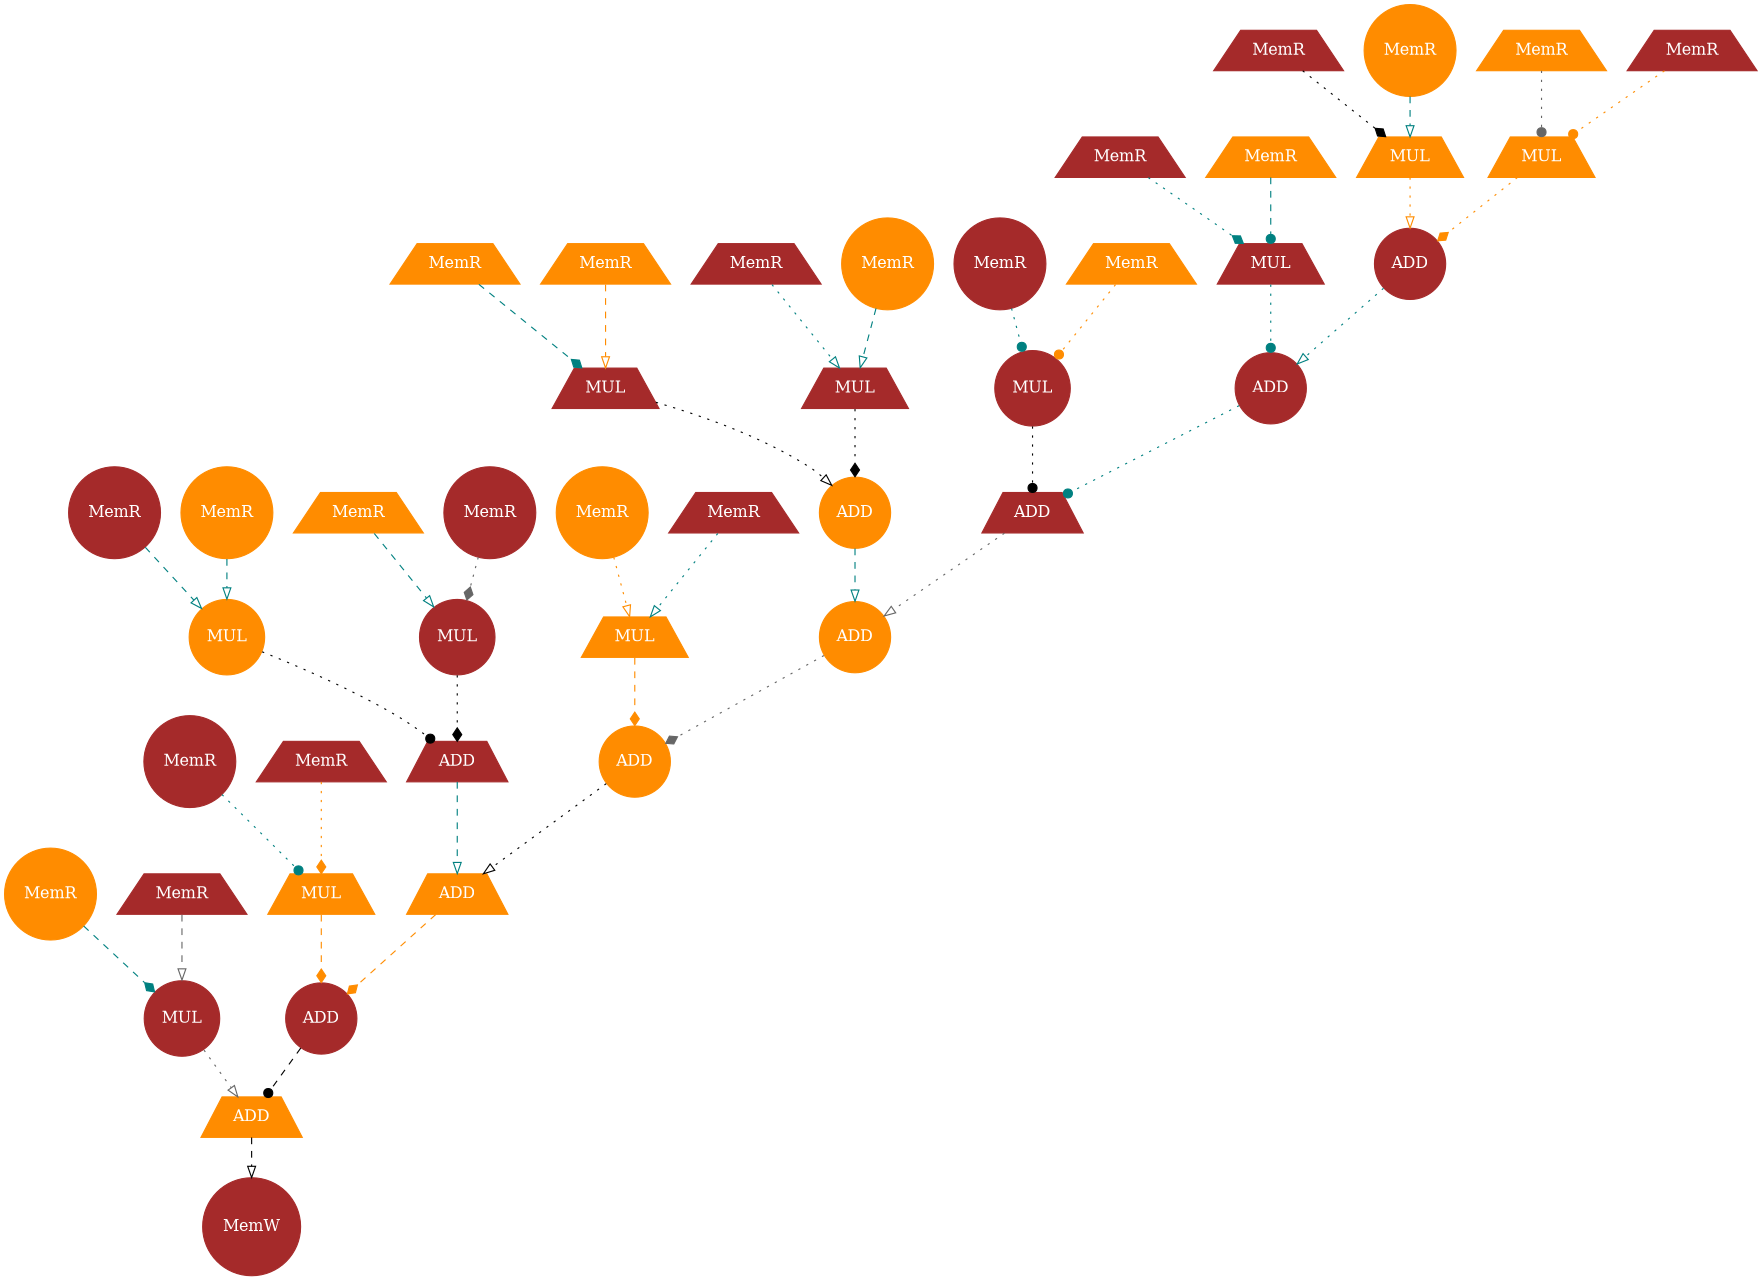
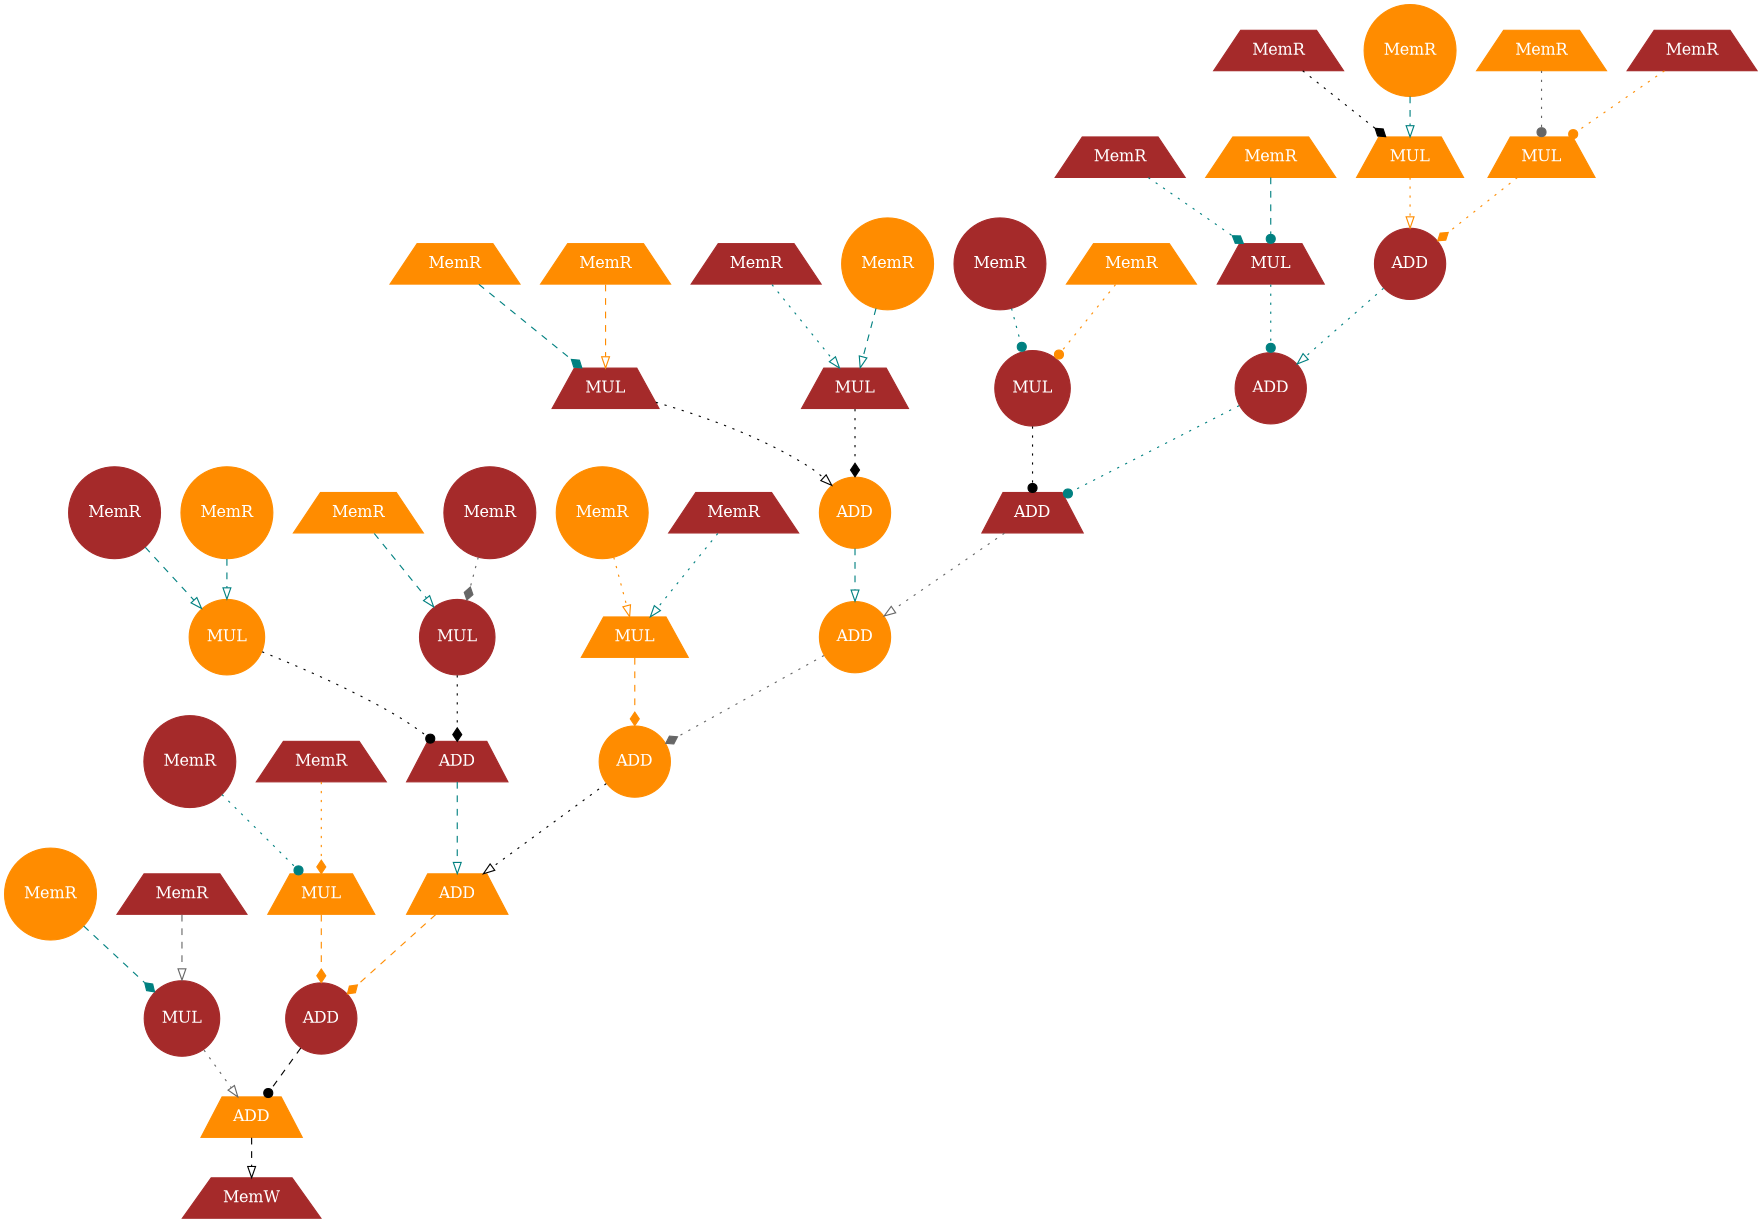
  digraph {
    node [color=brown fontcolor=white style=filled shape=trapezium]
    edge [color=teal style=dotted arrowhead=onormal]
    n1 [color=darkorange label=MUL]
    n2 [label=ADD shape=circle]
    n3 [color=darkorange label=MUL]
    n4 [label=MUL]
    n5 [label=ADD shape=circle]
    n6 [label=MUL]
    n7 [color=darkorange label=ADD shape=circle]
    n8 [label=MUL]
    n9 [label=MUL shape=circle]
    n10 [label=ADD]
    n11 [color=darkorange label=MUL shape=circle]
    n12 [label=ADD]
    n13 [label=MUL shape=circle]
    n14 [color=darkorange label=MUL]
    n15 [color=darkorange label=ADD shape=circle]
    n16 [color=darkorange label=MUL]
    n17 [label=ADD shape=circle]
    n18 [label=MUL shape=circle]
    n19 [color=darkorange label=ADD]
    n20 [color=darkorange label=ADD shape=circle]
    n21 [color=darkorange label=ADD]
-   n22 [label=MemW shape=circle]
+   n22 [label=MemW]
    n23 [color=darkorange label=MemR]
    n24 [label=MemR]
    n25 [label=MemR]
    n26 [color=darkorange label=MemR shape=circle]
    n27 [label=MemR]
    n28 [color=darkorange label=MemR]
    n29 [color=darkorange label=MemR]
    n30 [color=darkorange label=MemR]
    n31 [label=MemR]
    n32 [color=darkorange label=MemR shape=circle]
    n33 [label=MemR shape=circle]
    n34 [color=darkorange label=MemR]
    n35 [label=MemR shape=circle]
    n36 [color=darkorange label=MemR shape=circle]
    n37 [color=darkorange label=MemR]
    n38 [label=MemR shape=circle]
    n39 [color=darkorange label=MemR shape=circle]
    n40 [label=MemR]
    n41 [label=MemR shape=circle]
    n42 [label=MemR]
    n43 [color=darkorange label=MemR shape=circle]
    n44 [label=MemR]
    n1 -> n2 [color=darkorange arrowhead=diamond]
    n2 -> n5
    n3 -> n2 [color=darkorange]
    n4 -> n5 [arrowhead=dot]
    n5 -> n10 [arrowhead=dot]
    n6 -> n7 [color=black]
    n7 -> n20 [style=dashed]
    n8 -> n7 [color=black arrowhead=diamond]
    n9 -> n10 [color=black arrowhead=dot]
    n10 -> n20 [color=gray40]
    n11 -> n12 [color=black arrowhead=dot]
    n12 -> n21 [style=dashed]
    n13 -> n12 [color=black arrowhead=diamond]
    n14 -> n15 [color=darkorange style=dashed arrowhead=diamond]
    n15 -> n21 [color=black]
    n16 -> n17 [color=darkorange style=dashed arrowhead=diamond]
    n17 -> n19 [color=black style=dashed arrowhead=dot]
    n18 -> n19 [color=gray40]
    n19 -> n22 [color=black style=dashed]
    n20 -> n15 [color=gray40 arrowhead=diamond]
    n21 -> n17 [color=darkorange style=dashed arrowhead=diamond]
    n23 -> n1 [color=gray40 arrowhead=dot]
    n24 -> n1 [color=darkorange arrowhead=dot]
    n25 -> n3 [color=black arrowhead=diamond]
    n26 -> n3 [style=dashed]
    n27 -> n4 [arrowhead=diamond]
    n28 -> n4 [style=dashed arrowhead=dot]
    n29 -> n6 [style=dashed arrowhead=diamond]
    n30 -> n6 [color=darkorange style=dashed]
    n31 -> n8
    n32 -> n8 [style=dashed]
    n33 -> n9 [arrowhead=dot]
    n34 -> n9 [color=darkorange arrowhead=dot]
    n35 -> n11 [style=dashed]
    n36 -> n11 [style=dashed]
    n37 -> n13 [style=dashed]
    n38 -> n13 [color=gray40 arrowhead=diamond]
    n39 -> n14 [color=darkorange]
    n40 -> n14
    n41 -> n16 [arrowhead=dot]
    n42 -> n16 [color=darkorange arrowhead=diamond]
    n43 -> n18 [style=dashed arrowhead=diamond]
    n44 -> n18 [color=gray40 style=dashed]
  }
